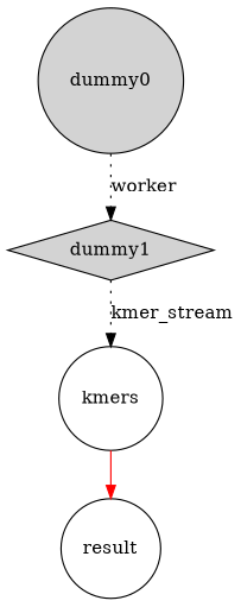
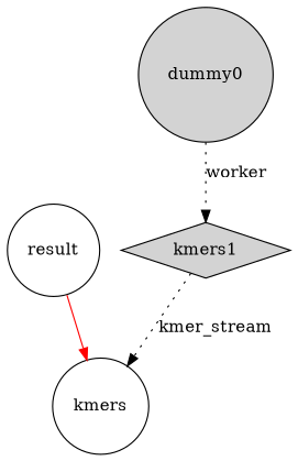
  digraph {
    node [shape=circle]
    edge [style=dotted]
    kmers
    result
    dummy0 [height=.1 style=filled width=.1]
-   dummy1 [height=.1 shape=diamond style=filled width=.1]
-   kmers -> result [color=red style=""]
+   dummy1 [height=.1 shape=diamond style=filled width=.1 label=kmers1]
+   result -> kmers [color=red style=""]
    dummy0 -> dummy1 [label=worker]
    dummy1 -> kmers [label=kmer_stream]
  }
